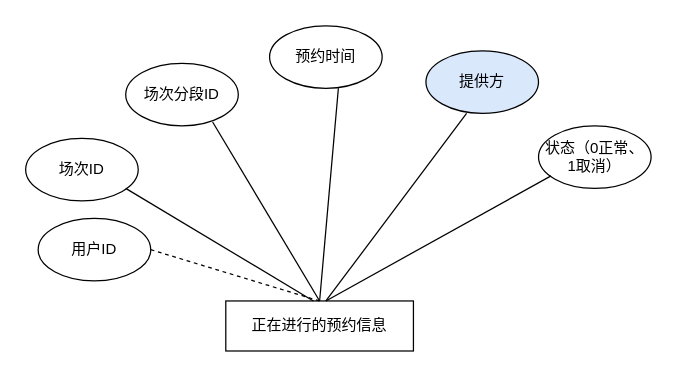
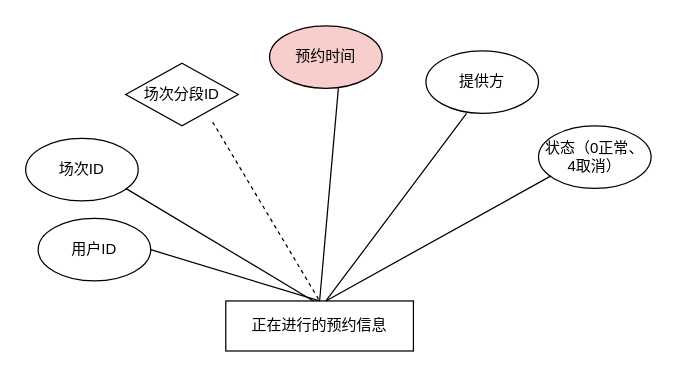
  <mxCell id="0" />
  <mxCell id="1" parent="0" />
  <mxCell id="2" value="正在进行的预约信息" style="rounded=0;whiteSpace=wrap;html=1;" vertex="1" parent="1"><mxGeometry x="180" y="240" width="150" height="40" as="geometry" /></mxCell>
  <mxCell id="3" value="用户ID" style="ellipse;whiteSpace=wrap;html=1;" vertex="1" parent="1"><mxGeometry x="30" y="174" width="90" height="50" as="geometry" /></mxCell>
  <mxCell id="4" value="场次ID" style="ellipse;whiteSpace=wrap;html=1;" vertex="1" parent="1"><mxGeometry x="20" y="110" width="90" height="50" as="geometry" /></mxCell>
- <mxCell id="5" value="场次分段ID" style="ellipse;whiteSpace=wrap;html=1;" vertex="1" parent="1"><mxGeometry x="100" y="50" width="90" height="50" as="geometry" /></mxCell>
- <mxCell id="6" value="预约时间" style="ellipse;whiteSpace=wrap;html=1;" vertex="1" parent="1"><mxGeometry x="215" y="20" width="90" height="50" as="geometry" /></mxCell>
- <mxCell id="7" value="提供方" style="ellipse;whiteSpace=wrap;html=1;fillColor=#dae8fc;" vertex="1" parent="1"><mxGeometry x="340" y="40" width="90" height="50" as="geometry" /></mxCell>
- <mxCell id="8" value="状态（0正常、&lt;br&gt;1取消）" style="ellipse;whiteSpace=wrap;html=1;" vertex="1" parent="1"><mxGeometry x="430" y="100" width="90" height="50" as="geometry" /></mxCell>
- <mxCell id="9" value="" style="endArrow=none;html=1;rounded=0;exitX=1;exitY=0.5;exitDx=0;exitDy=0;entryX=0.5;entryY=0;entryDx=0;entryDy=0;dashed=1;" edge="1" parent="1" source="3" target="2"><mxGeometry width="50" height="50" relative="1" as="geometry"><mxPoint x="280" y="320" as="sourcePoint" /><mxPoint x="330" y="270" as="targetPoint" /></mxGeometry></mxCell>
+ <mxCell id="5" value="场次分段ID" style="rhombus;whiteSpace=wrap;html=1;" vertex="1" parent="1"><mxGeometry x="100" y="50" width="90" height="50" as="geometry" /></mxCell>
+ <mxCell id="6" value="预约时间" style="ellipse;whiteSpace=wrap;html=1;fillColor=#f8cecc;" vertex="1" parent="1"><mxGeometry x="215" y="20" width="90" height="50" as="geometry" /></mxCell>
+ <mxCell id="7" value="提供方" style="ellipse;whiteSpace=wrap;html=1;" vertex="1" parent="1"><mxGeometry x="340" y="40" width="90" height="50" as="geometry" /></mxCell>
+ <mxCell id="8" value="状态（0正常、&lt;br&gt;4取消）" style="ellipse;whiteSpace=wrap;html=1;" vertex="1" parent="1"><mxGeometry x="430" y="100" width="90" height="50" as="geometry" /></mxCell>
+ <mxCell id="9" value="" style="endArrow=none;html=1;rounded=0;exitX=1;exitY=0.5;exitDx=0;exitDy=0;entryX=0.5;entryY=0;entryDx=0;entryDy=0;" edge="1" parent="1" source="3" target="2"><mxGeometry width="50" height="50" relative="1" as="geometry"><mxPoint x="280" y="320" as="sourcePoint" /><mxPoint x="330" y="270" as="targetPoint" /></mxGeometry></mxCell>
  <mxCell id="10" value="" style="endArrow=none;html=1;rounded=0;exitX=1;exitY=0.5;exitDx=0;exitDy=0;" edge="1" parent="1"><mxGeometry width="50" height="50" relative="1" as="geometry"><mxPoint x="100" y="150" as="sourcePoint" /><mxPoint x="250" y="240" as="targetPoint" /></mxGeometry></mxCell>
- <mxCell id="11" value="" style="endArrow=none;html=1;rounded=0;entryX=0.5;entryY=0;entryDx=0;entryDy=0;exitX=0.772;exitY=0.939;exitDx=0;exitDy=0;exitPerimeter=0;" edge="1" parent="1" source="5" target="2"><mxGeometry width="50" height="50" relative="1" as="geometry"><mxPoint x="170" y="90" as="sourcePoint" /><mxPoint x="250" y="230" as="targetPoint" /></mxGeometry></mxCell>
+ <mxCell id="11" value="" style="endArrow=none;html=1;rounded=0;entryX=0.5;entryY=0;entryDx=0;entryDy=0;exitX=0.772;exitY=0.939;exitDx=0;exitDy=0;exitPerimeter=0;dashed=1;" edge="1" parent="1" source="5" target="2"><mxGeometry width="50" height="50" relative="1" as="geometry"><mxPoint x="170" y="90" as="sourcePoint" /><mxPoint x="250" y="230" as="targetPoint" /></mxGeometry></mxCell>
  <mxCell id="12" value="" style="endArrow=none;html=1;rounded=0;exitX=1;exitY=0.5;exitDx=0;exitDy=0;entryX=0.5;entryY=0;entryDx=0;entryDy=0;" edge="1" parent="1" target="2"><mxGeometry width="50" height="50" relative="1" as="geometry"><mxPoint x="270" y="70" as="sourcePoint" /><mxPoint x="475" y="111" as="targetPoint" /></mxGeometry></mxCell>
  <mxCell id="13" value="" style="endArrow=none;html=1;rounded=0;exitX=1;exitY=0.5;exitDx=0;exitDy=0;" edge="1" parent="1"><mxGeometry width="50" height="50" relative="1" as="geometry"><mxPoint x="372.5" y="90" as="sourcePoint" /><mxPoint x="260" y="240" as="targetPoint" /></mxGeometry></mxCell>
  <mxCell id="14" value="" style="endArrow=none;html=1;rounded=0;exitX=1;exitY=0.5;exitDx=0;exitDy=0;" edge="1" parent="1"><mxGeometry width="50" height="50" relative="1" as="geometry"><mxPoint x="440" y="140" as="sourcePoint" /><mxPoint x="260" y="240" as="targetPoint" /></mxGeometry></mxCell>
